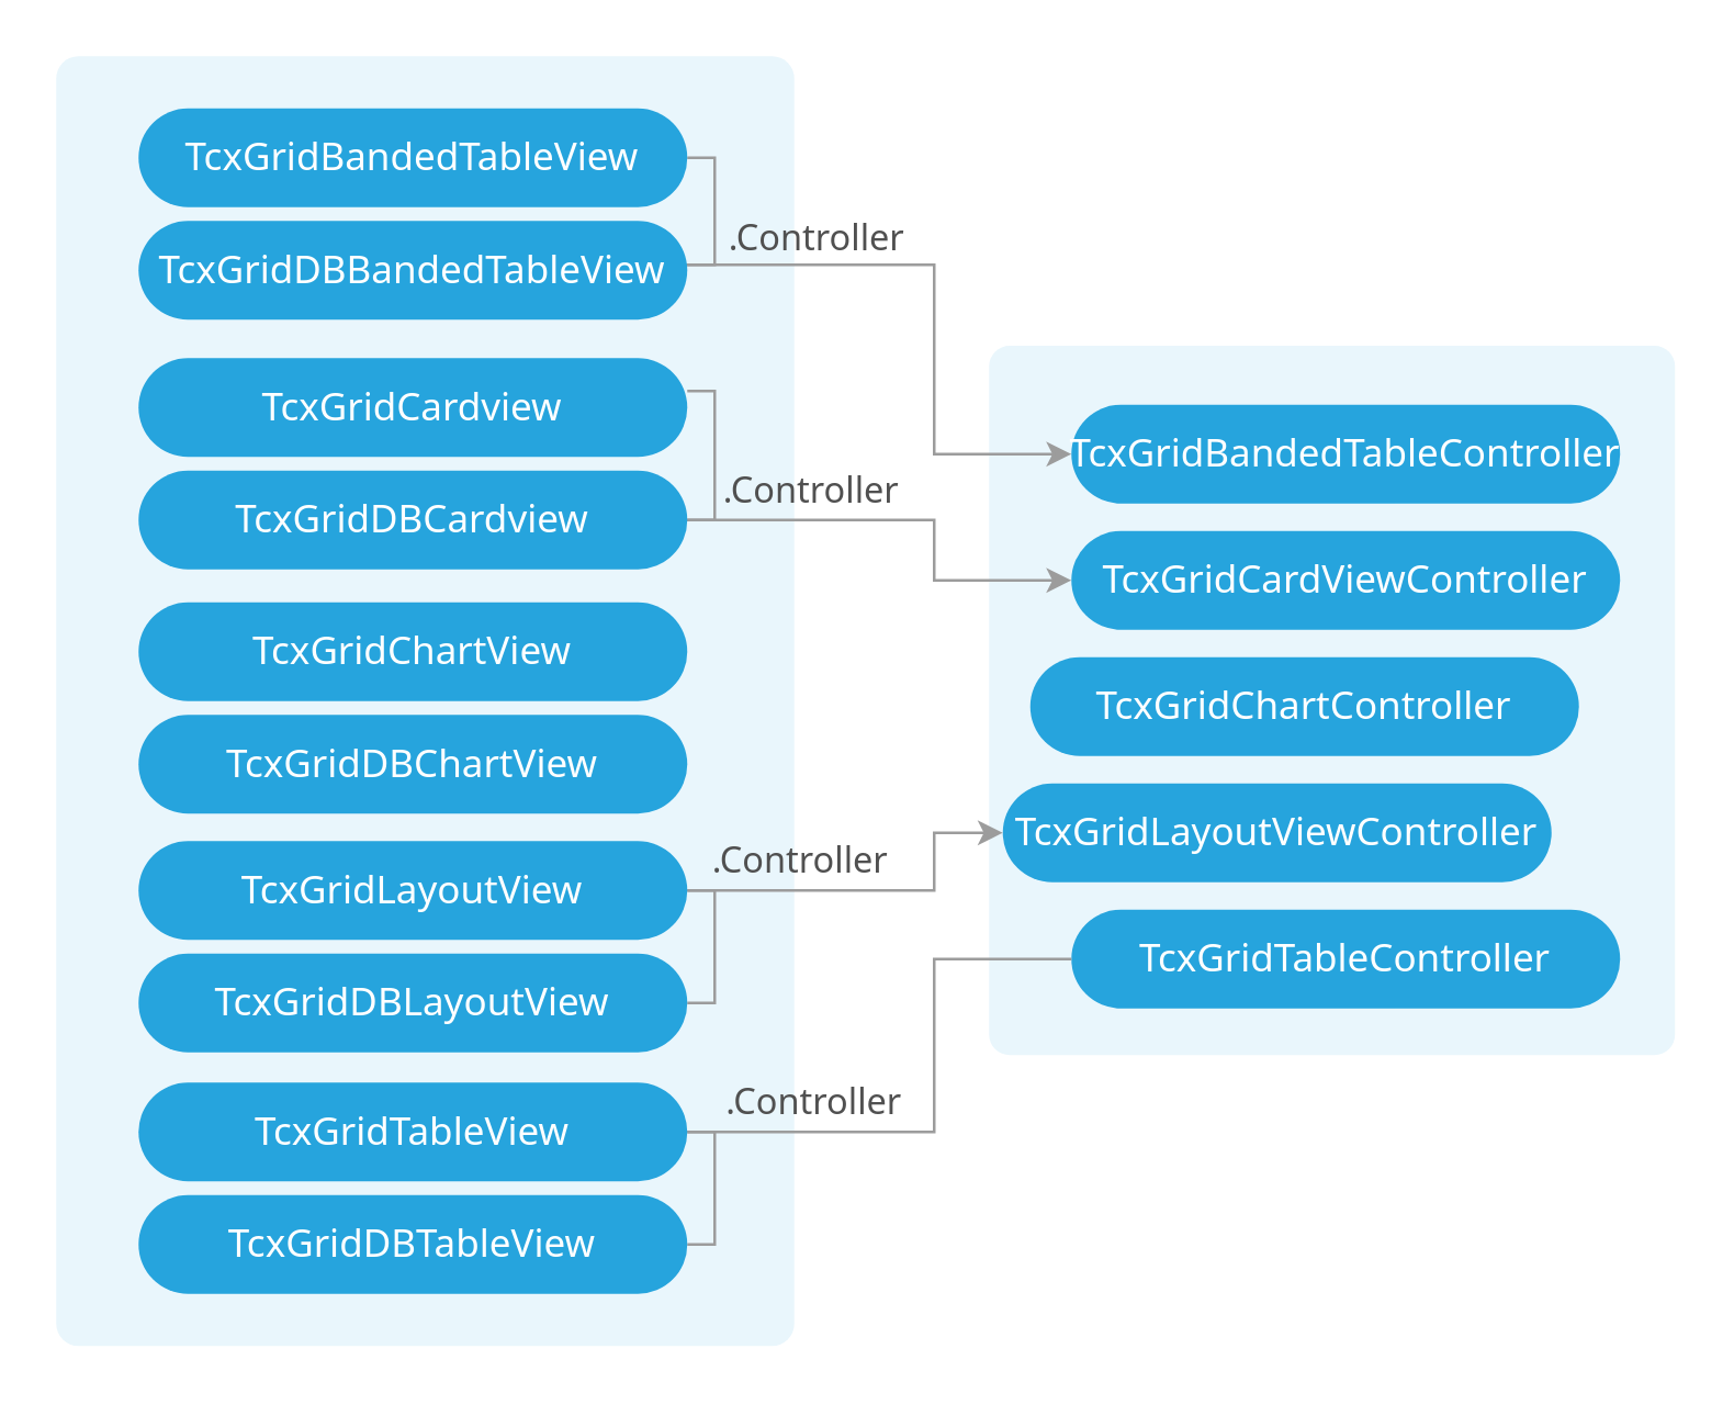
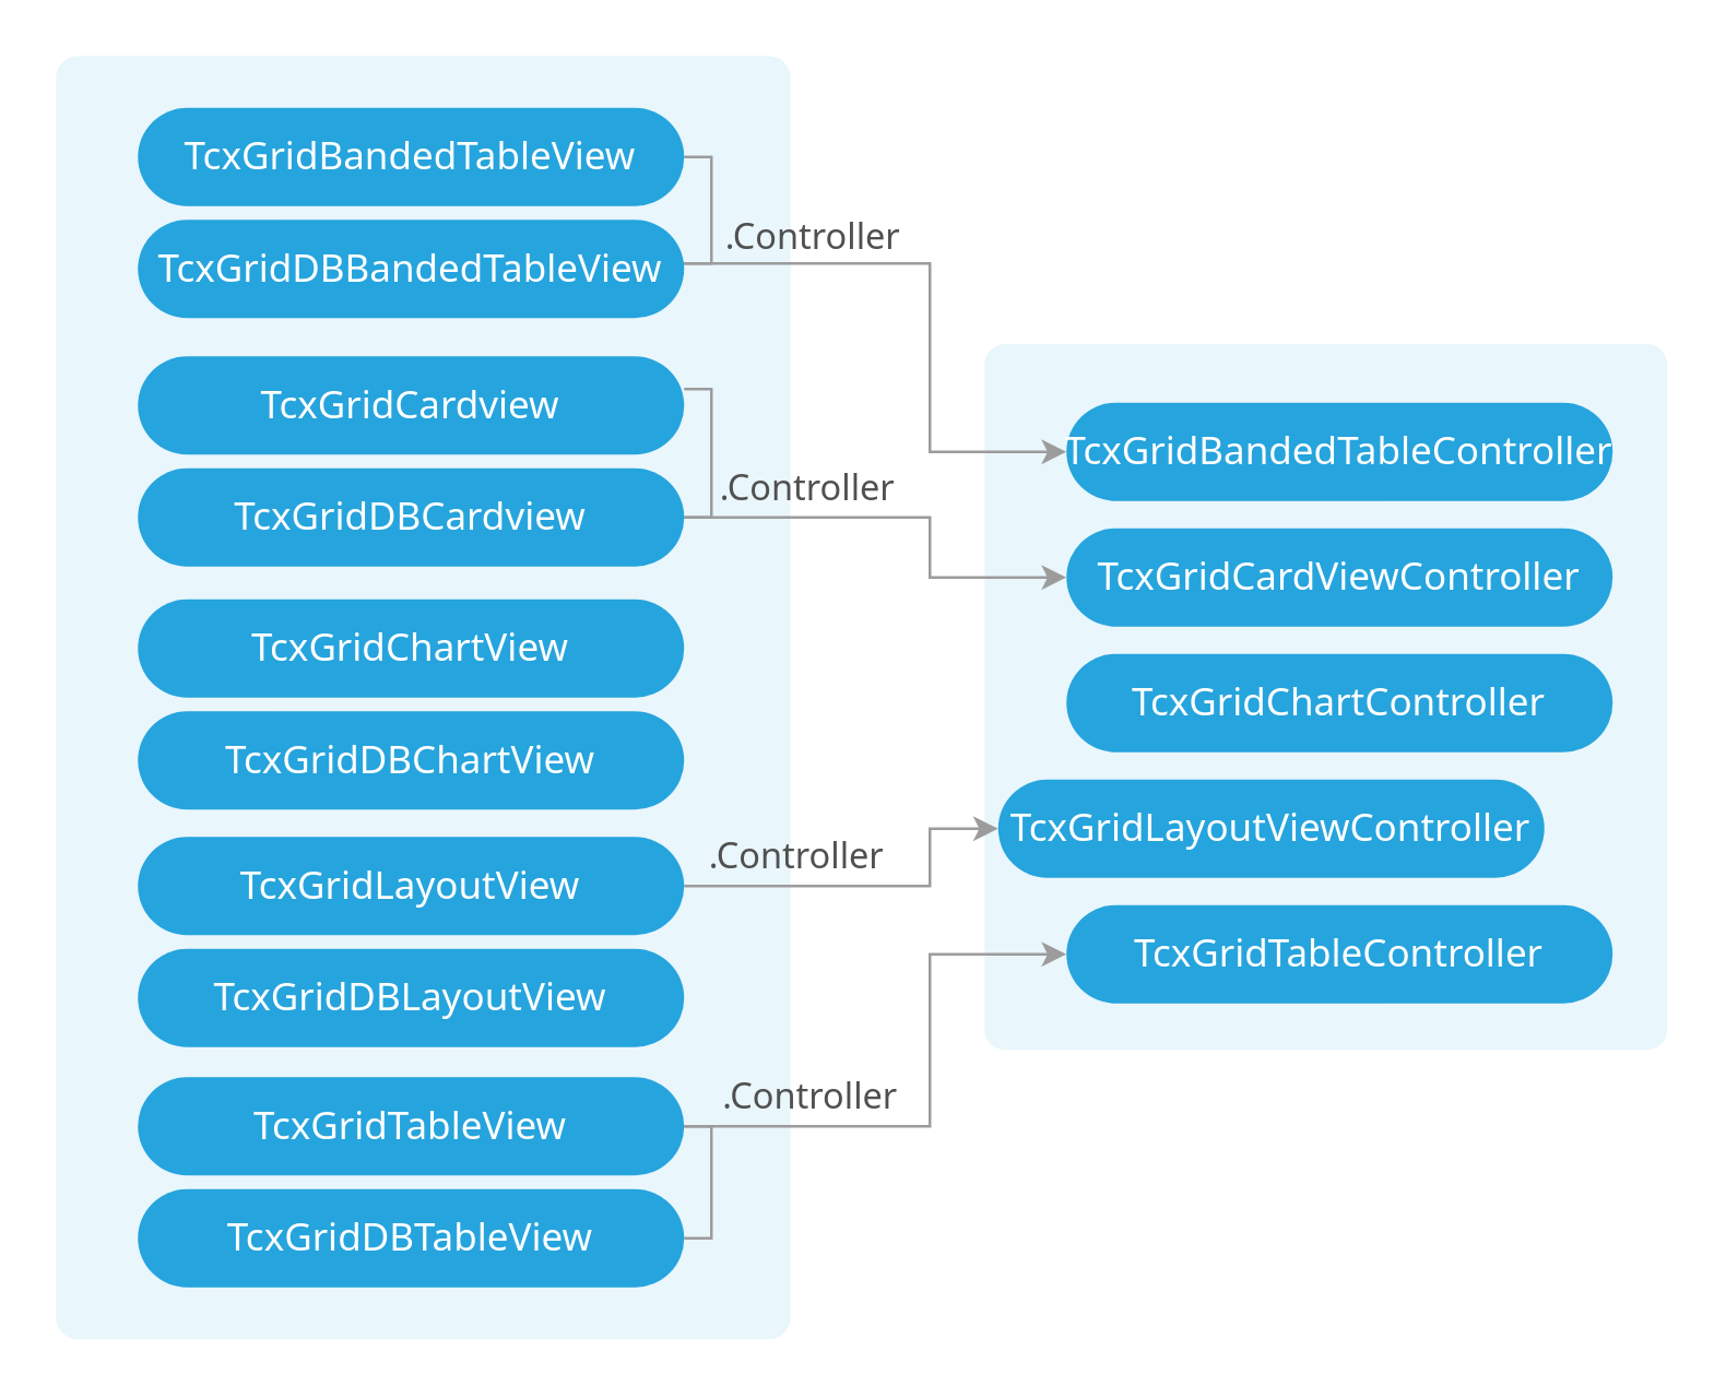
  <mxCell id="0" />
  <mxCell id="1" parent="0" />
  <mxCell id="2" value="" style="rounded=1;fontFamily='Open Sans Condensed','HelveticaNeue-CondensedBold',Helvetica,'Arial Narrow',Calibri,Arial,'Lucida Grande',sans-serif;;fontSource=https%3A%2F%2Ffonts.googleapis.com%2Fcss%3Ffamily%3D'Open%2BSans%2BCondensed'%252C'HelveticaNeue-CondensedBold'%252CHelvetica%252C'Arial%2BNarrow'%252CCalibri%252CArial%252C'Lucida%2BGrande'%252Csans-serif%253B;fontColor=#FFFFFF;fillColor=#e9f6fc;gradientColor=none;strokeColor=none;arcSize=3;" parent="1" vertex="1"><mxGeometry width="269" height="470" as="geometry" x="20" y="20" /></mxCell>
  <mxCell id="3" value="" style="rounded=1;fontFamily='Open Sans Condensed','HelveticaNeue-CondensedBold',Helvetica,'Arial Narrow',Calibri,Arial,'Lucida Grande',sans-serif;;fontSource=https%3A%2F%2Ffonts.googleapis.com%2Fcss%3Ffamily%3D'Open%2BSans%2BCondensed'%252C'HelveticaNeue-CondensedBold'%252CHelvetica%252C'Arial%2BNarrow'%252CCalibri%252CArial%252C'Lucida%2BGrande'%252Csans-serif%253B;fontColor=#FFFFFF;fillColor=#e9f6fc;gradientColor=none;strokeColor=none;arcSize=3;" parent="1" vertex="1"><mxGeometry x="360" y="125.5" width="250" height="258.5" as="geometry" /></mxCell>
  <mxCell id="4" value="" style="edgeStyle=orthogonalEdgeStyle;rounded=0;orthogonalLoop=1;jettySize=auto;fontFamily='Open Sans Condensed','HelveticaNeue-CondensedBold',Helvetica,'Arial Narrow',Calibri,Arial,'Lucida Grande',sans-serif;;fontSource=https%3A%2F%2Ffonts.googleapis.com%2Fcss%3Ffamily%3D'Open%2BSans%2BCondensed'%252C'HelveticaNeue-CondensedBold'%252CHelvetica%252C'Arial%2BNarrow'%252CCalibri%252CArial%252C'Lucida%2BGrande'%252Csans-serif%253B;fontColor=#FFFFFF;endArrow=none;endFill=0;strokeColor=#9c9c9c;" parent="1" source="5" edge="1"><mxGeometry relative="1" as="geometry"><mxPoint x="235" y="96" as="targetPoint" /><Array as="points"><mxPoint x="260" y="57" /><mxPoint x="260" y="96" /></Array></mxGeometry></mxCell>
  <mxCell id="5" value="TcxGridBandedTableView" style="rounded=1;fontFamily=&quot;Segoe UI&quot;,&quot;Helvetica Neue&quot;,Helvetica,Arial,sans-serif;fillColor=#26a4dd;strokeColor=none;fontColor=#FFFFFF;arcSize=50;spacingBottom=2;fontSize=14;" parent="1" vertex="1"><mxGeometry x="50" y="39" width="200" height="36" as="geometry" /></mxCell>
  <mxCell id="6" value="" style="edgeStyle=orthogonalEdgeStyle;rounded=0;orthogonalLoop=1;jettySize=auto;entryX=0;entryY=0.5;entryDx=0;entryDy=0;fontFamily='Open Sans Condensed','HelveticaNeue-CondensedBold',Helvetica,'Arial Narrow',Calibri,Arial,'Lucida Grande',sans-serif;;fontSource=https%3A%2F%2Ffonts.googleapis.com%2Fcss%3Ffamily%3D'Open%2BSans%2BCondensed'%252C'HelveticaNeue-CondensedBold'%252CHelvetica%252C'Arial%2BNarrow'%252CCalibri%252CArial%252C'Lucida%2BGrande'%252Csans-serif%253B;fontColor=#FFFFFF;strokeColor=#9c9c9c;" parent="1" source="8" target="9" edge="1"><mxGeometry relative="1" as="geometry"><Array as="points"><mxPoint x="340" y="96" /><mxPoint x="340" y="165" /></Array></mxGeometry></mxCell>
  <mxCell id="7" value=".Controller" style="edgeLabel;align=center;verticalAlign=middle;resizable=0;points=[];fontFamily=&quot;Segoe UI&quot;,&quot;Helvetica Neue&quot;,Helvetica,Arial,sans-serif;;labelBackgroundColor=none;fontColor=#505050;fontSize=13;" parent="6" vertex="1" connectable="0"><mxGeometry x="-0.717" y="1" relative="1" as="geometry"><mxPoint x="17" y="-10" as="offset" /></mxGeometry></mxCell>
  <mxCell id="8" value="TcxGridDBBandedTableView" style="rounded=1;fontFamily=&quot;Segoe UI&quot;,&quot;Helvetica Neue&quot;,Helvetica,Arial,sans-serif;fillColor=#26a4dd;strokeColor=none;fontColor=#FFFFFF;arcSize=50;spacingBottom=2;fontSize=14;" parent="1" vertex="1"><mxGeometry x="50" y="80" width="200" height="36" as="geometry" /></mxCell>
  <mxCell id="9" value="TcxGridBandedTableController" style="rounded=1;fontFamily=&quot;Segoe UI&quot;,&quot;Helvetica Neue&quot;,Helvetica,Arial,sans-serif;fillColor=#26a4dd;strokeColor=none;fontColor=#FFFFFF;arcSize=50;spacingBottom=2;fontSize=14;" parent="1" vertex="1"><mxGeometry x="390" y="147" width="200" height="36" as="geometry" /></mxCell>
  <mxCell id="10" value="TcxGridCardViewController" style="rounded=1;fontFamily=&quot;Segoe UI&quot;,&quot;Helvetica Neue&quot;,Helvetica,Arial,sans-serif;fillColor=#26a4dd;strokeColor=none;fontColor=#FFFFFF;arcSize=50;spacingBottom=2;fontSize=14;" parent="1" vertex="1"><mxGeometry x="390" y="193" width="200" height="36" as="geometry" /></mxCell>
- <mxCell id="11" value="TcxGridChartController" style="rounded=1;fontFamily=&quot;Segoe UI&quot;,&quot;Helvetica Neue&quot;,Helvetica,Arial,sans-serif;fillColor=#26a4dd;strokeColor=none;fontColor=#FFFFFF;arcSize=50;spacingBottom=2;fontSize=14;" parent="1" vertex="1"><mxGeometry x="375" y="239" width="200" height="36" as="geometry" /></mxCell>
+ <mxCell id="11" value="TcxGridChartController" style="rounded=1;fontFamily=&quot;Segoe UI&quot;,&quot;Helvetica Neue&quot;,Helvetica,Arial,sans-serif;fillColor=#26a4dd;strokeColor=none;fontColor=#FFFFFF;arcSize=50;spacingBottom=2;fontSize=14;" parent="1" vertex="1"><mxGeometry x="390" y="239" width="200" height="36" as="geometry" /></mxCell>
  <mxCell id="12" value="TcxGridLayoutViewController" style="rounded=1;fontFamily=&quot;Segoe UI&quot;,&quot;Helvetica Neue&quot;,Helvetica,Arial,sans-serif;fillColor=#26a4dd;strokeColor=none;fontColor=#FFFFFF;arcSize=50;spacingBottom=2;fontSize=14;" parent="1" vertex="1"><mxGeometry x="365" y="285" width="200" height="36" as="geometry" /></mxCell>
  <mxCell id="13" value="TcxGridTableController" style="rounded=1;fontFamily=&quot;Segoe UI&quot;,&quot;Helvetica Neue&quot;,Helvetica,Arial,sans-serif;fillColor=#26a4dd;strokeColor=none;fontColor=#FFFFFF;arcSize=50;spacingBottom=2;fontSize=14;" parent="1" vertex="1"><mxGeometry x="390" y="331" width="200" height="36" as="geometry" /></mxCell>
  <mxCell id="14" value="" style="edgeStyle=orthogonalEdgeStyle;rounded=0;orthogonalLoop=1;jettySize=auto;entryX=0;entryY=0.5;entryDx=0;entryDy=0;fontFamily='Open Sans Condensed','HelveticaNeue-CondensedBold',Helvetica,'Arial Narrow',Calibri,Arial,'Lucida Grande',sans-serif;;fontSource=https%3A%2F%2Ffonts.googleapis.com%2Fcss%3Ffamily%3D'Open%2BSans%2BCondensed'%252C'HelveticaNeue-CondensedBold'%252CHelvetica%252C'Arial%2BNarrow'%252CCalibri%252CArial%252C'Lucida%2BGrande'%252Csans-serif%253B;fontColor=#FFFFFF;strokeColor=#9c9c9c;" parent="1" source="18" target="10" edge="1"><mxGeometry relative="1" as="geometry"><mxPoint x="343" y="237" as="targetPoint" /><Array as="points"><mxPoint x="340" y="189" /><mxPoint x="340" y="211" /></Array></mxGeometry></mxCell>
  <mxCell id="15" value=".Controller" style="edgeLabel;align=center;verticalAlign=middle;resizable=0;points=[];fontFamily=&quot;Segoe UI&quot;,&quot;Helvetica Neue&quot;,Helvetica,Arial,sans-serif;;labelBackgroundColor=none;fontColor=#505050;fontSize=13;" parent="14" vertex="1" connectable="0"><mxGeometry x="-0.717" y="1" relative="1" as="geometry"><mxPoint x="22" y="-11" as="offset" /></mxGeometry></mxCell>
  <mxCell id="16" value="" style="edgeStyle=orthogonalEdgeStyle;rounded=0;orthogonalLoop=1;jettySize=auto;fontFamily='Open Sans Condensed','HelveticaNeue-CondensedBold',Helvetica,'Arial Narrow',Calibri,Arial,'Lucida Grande',sans-serif;;fontSource=https%3A%2F%2Ffonts.googleapis.com%2Fcss%3Ffamily%3D'Open%2BSans%2BCondensed'%252C'HelveticaNeue-CondensedBold'%252CHelvetica%252C'Arial%2BNarrow'%252CCalibri%252CArial%252C'Lucida%2BGrande'%252Csans-serif%253B;fontColor=#FFFFFF;endArrow=none;endFill=0;strokeColor=#9c9c9c;" parent="1" source="17" edge="1"><mxGeometry relative="1" as="geometry"><mxPoint x="235" y="180" as="targetPoint" /><Array as="points"><mxPoint x="260" y="142" /><mxPoint x="260" y="189" /><mxPoint x="235" y="189" /></Array></mxGeometry></mxCell>
  <mxCell id="17" value="TcxGridCardview" style="rounded=1;fontFamily=&quot;Segoe UI&quot;,&quot;Helvetica Neue&quot;,Helvetica,Arial,sans-serif;fillColor=#26a4dd;strokeColor=none;fontColor=#FFFFFF;arcSize=50;spacingBottom=2;fontSize=14;" parent="1" vertex="1"><mxGeometry x="50" y="130" width="200" height="36" as="geometry" /></mxCell>
  <mxCell id="18" value="TcxGridDBCardview" style="rounded=1;fontFamily=&quot;Segoe UI&quot;,&quot;Helvetica Neue&quot;,Helvetica,Arial,sans-serif;fillColor=#26a4dd;strokeColor=none;fontColor=#FFFFFF;arcSize=50;spacingBottom=2;fontSize=14;" parent="1" vertex="1"><mxGeometry x="50" y="171" width="200" height="36" as="geometry" /></mxCell>
  <mxCell id="19" value="TcxGridDBChartView" style="rounded=1;fontFamily=&quot;Segoe UI&quot;,&quot;Helvetica Neue&quot;,Helvetica,Arial,sans-serif;fillColor=#26a4dd;strokeColor=none;fontColor=#FFFFFF;arcSize=50;spacingBottom=2;fontSize=14;" parent="1" vertex="1"><mxGeometry x="50" y="260" width="200" height="36" as="geometry" /></mxCell>
  <mxCell id="20" value="TcxGridChartView" style="rounded=1;fontFamily=&quot;Segoe UI&quot;,&quot;Helvetica Neue&quot;,Helvetica,Arial,sans-serif;fillColor=#26a4dd;strokeColor=none;fontColor=#FFFFFF;arcSize=50;spacingBottom=2;fontSize=14;" parent="1" vertex="1"><mxGeometry x="50" y="219" width="200" height="36" as="geometry" /></mxCell>
  <mxCell id="21" value="" style="edgeStyle=orthogonalEdgeStyle;rounded=0;orthogonalLoop=1;jettySize=auto;fontFamily=&quot;Segoe UI&quot;,&quot;Helvetica Neue&quot;,Helvetica,Arial,sans-serif;fontColor=#404040;endArrow=classic;endFill=1;strokeColor=#9c9c9c;" parent="1" source="24" target="12" edge="1"><mxGeometry relative="1" as="geometry"><mxPoint x="343" y="330.5" as="targetPoint" /><Array as="points"><mxPoint x="340" y="324" /><mxPoint x="340" y="303" /></Array></mxGeometry></mxCell>
  <mxCell id="22" value="&lt;span style=&quot;color: rgb(80, 80, 80); font-family: &amp;quot;segoe ui&amp;quot;, &amp;quot;helvetica neue&amp;quot;, helvetica, arial, sans-serif;&quot;&gt;.Controller&lt;/span&gt;" style="edgeLabel;html=1;align=center;verticalAlign=middle;resizable=0;points=[];fontSize=13;labelBackgroundColor=none;" vertex="1" connectable="0" parent="21"><mxGeometry x="-0.573" relative="1" as="geometry"><mxPoint x="11" y="-12" as="offset" /></mxGeometry></mxCell>
- <mxCell id="23" value="" style="edgeStyle=orthogonalEdgeStyle;rounded=0;orthogonalLoop=1;jettySize=auto;fontFamily='Open Sans Condensed','HelveticaNeue-CondensedBold',Helvetica,'Arial Narrow',Calibri,Arial,'Lucida Grande',sans-serif;;fontSource=https%3A%2F%2Ffonts.googleapis.com%2Fcss%3Ffamily%3D'Open%2BSans%2BCondensed'%252C'HelveticaNeue-CondensedBold'%252CHelvetica%252C'Arial%2BNarrow'%252CCalibri%252CArial%252C'Lucida%2BGrande'%252Csans-serif%253B;fontColor=#FFFFFF;endArrow=none;endFill=0;strokeColor=#9c9c9c;" parent="1" source="24" target="25" edge="1"><mxGeometry relative="1" as="geometry"><mxPoint x="235" y="348" as="targetPoint" /><Array as="points"><mxPoint x="260" y="324" /><mxPoint x="260" y="365" /></Array></mxGeometry></mxCell>
  <mxCell id="24" value="TcxGridLayoutView" style="rounded=1;fontFamily=&quot;Segoe UI&quot;,&quot;Helvetica Neue&quot;,Helvetica,Arial,sans-serif;fillColor=#26a4dd;strokeColor=none;fontColor=#FFFFFF;arcSize=50;spacingBottom=2;fontSize=14;" parent="1" vertex="1"><mxGeometry x="50" y="306" width="200" height="36" as="geometry" /></mxCell>
  <mxCell id="25" value="TcxGridDBLayoutView" style="rounded=1;fontFamily=&quot;Segoe UI&quot;,&quot;Helvetica Neue&quot;,Helvetica,Arial,sans-serif;fillColor=#26a4dd;strokeColor=none;fontColor=#FFFFFF;arcSize=50;spacingBottom=2;fontSize=14;" parent="1" vertex="1"><mxGeometry x="50" y="347" width="200" height="36" as="geometry" /></mxCell>
- <mxCell id="26" value="" style="edgeStyle=orthogonalEdgeStyle;rounded=0;orthogonalLoop=1;jettySize=auto;fontFamily=&quot;Segoe UI&quot;,&quot;Helvetica Neue&quot;,Helvetica,Arial,sans-serif;fontColor=#404040;endArrow=none;endFill=1;strokeColor=#9c9c9c;" parent="1" source="30" target="13" edge="1"><mxGeometry relative="1" as="geometry"><mxPoint x="343" y="375" as="targetPoint" /><Array as="points"><mxPoint x="340" y="412" /><mxPoint x="340" y="349" /></Array></mxGeometry></mxCell>
+ <mxCell id="26" value="" style="edgeStyle=orthogonalEdgeStyle;rounded=0;orthogonalLoop=1;jettySize=auto;fontFamily=&quot;Segoe UI&quot;,&quot;Helvetica Neue&quot;,Helvetica,Arial,sans-serif;fontColor=#404040;endArrow=classic;endFill=1;strokeColor=#9c9c9c;" parent="1" source="30" target="13" edge="1"><mxGeometry relative="1" as="geometry"><mxPoint x="343" y="375" as="targetPoint" /><Array as="points"><mxPoint x="340" y="412" /><mxPoint x="340" y="349" /></Array></mxGeometry></mxCell>
  <mxCell id="27" value="&lt;span style=&quot;color: rgb(80, 80, 80); font-family: &amp;quot;segoe ui&amp;quot;, &amp;quot;helvetica neue&amp;quot;, helvetica, arial, sans-serif;&quot;&gt;.Controller&lt;/span&gt;" style="edgeLabel;html=1;align=center;verticalAlign=middle;resizable=0;points=[];fontSize=13;labelBackgroundColor=none;" vertex="1" connectable="0" parent="26"><mxGeometry x="-0.689" relative="1" as="geometry"><mxPoint x="13" y="-12" as="offset" /></mxGeometry></mxCell>
  <mxCell id="28" value="" style="edgeStyle=orthogonalEdgeStyle;rounded=0;orthogonalLoop=1;jettySize=auto;fontFamily='Open Sans Condensed','HelveticaNeue-CondensedBold',Helvetica,'Arial Narrow',Calibri,Arial,'Lucida Grande',sans-serif;;fontSource=https%3A%2F%2Ffonts.googleapis.com%2Fcss%3Ffamily%3D'Open%2BSans%2BCondensed'%252C'HelveticaNeue-CondensedBold'%252CHelvetica%252C'Arial%2BNarrow'%252CCalibri%252CArial%252C'Lucida%2BGrande'%252Csans-serif%253B;fontColor=#FFFFFF;endArrow=none;endFill=0;strokeColor=#9c9c9c;" parent="1" source="30" target="29" edge="1"><mxGeometry relative="1" as="geometry"><mxPoint x="235" y="432" as="targetPoint" /><Array as="points"><mxPoint x="260" y="412" /><mxPoint x="260" y="453" /></Array></mxGeometry></mxCell>
  <mxCell id="29" value="TcxGridDBTableView" style="rounded=1;fontFamily=&quot;Segoe UI&quot;,&quot;Helvetica Neue&quot;,Helvetica,Arial,sans-serif;fillColor=#26a4dd;strokeColor=none;fontColor=#FFFFFF;arcSize=50;spacingBottom=2;fontSize=14;" parent="1" vertex="1"><mxGeometry x="50" y="435" width="200" height="36" as="geometry" /></mxCell>
  <mxCell id="30" value="TcxGridTableView" style="rounded=1;fontFamily=&quot;Segoe UI&quot;,&quot;Helvetica Neue&quot;,Helvetica,Arial,sans-serif;fillColor=#26a4dd;strokeColor=none;fontColor=#FFFFFF;arcSize=50;spacingBottom=2;fontSize=14;" parent="1" vertex="1"><mxGeometry x="50" y="394" width="200" height="36" as="geometry" /></mxCell>
